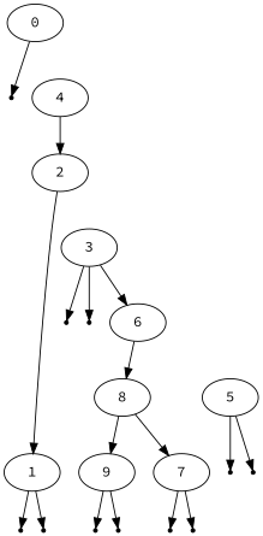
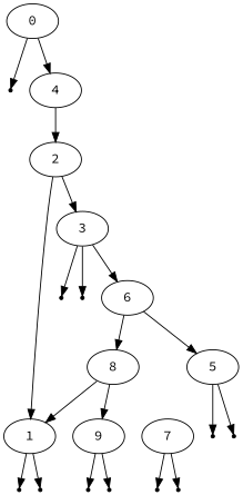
  digraph {
    fontname="Source Code Pro"
    node [fontname="Source Code Pro" shape=point]
    edge [fontname="Source Code Pro"]
    0 [shape=""]
    null_0_left
    4 [shape=""]
    2 [shape=""]
    1 [shape=""]
    3 [shape=""]
    6 [shape=""]
    5 [shape=""]
    8 [shape=""]
    null_1_left
    null_1_right
    null_3_left
    null_3_right
    null_5_left
    null_5_right
    7 [shape=""]
    9 [shape=""]
    null_7_left
    null_7_right
    null_9_left
    null_9_right
    0 -> null_0_left
+   0 -> 4
    4 -> 2
    2 -> 1
+   2 -> 3
    1 -> null_1_left
    1 -> null_1_right
    3 -> 6
    3 -> null_3_left
    3 -> null_3_right
+   6 -> 5
    6 -> 8
    5 -> null_5_left
    5 -> null_5_right
-   8 -> 7
+   8 -> 1
    8 -> 9
    7 -> null_7_left
    7 -> null_7_right
    9 -> null_9_left
    9 -> null_9_right
  }
